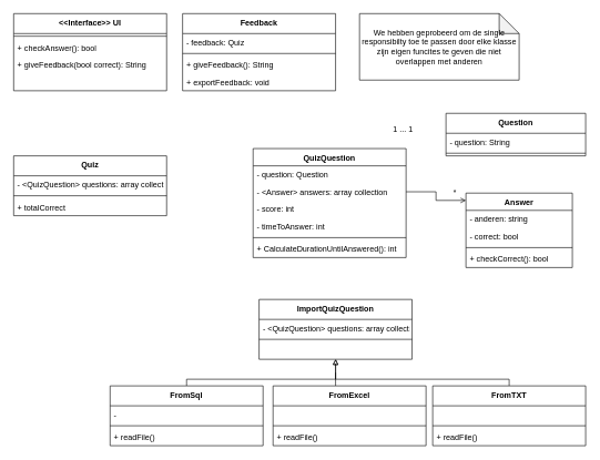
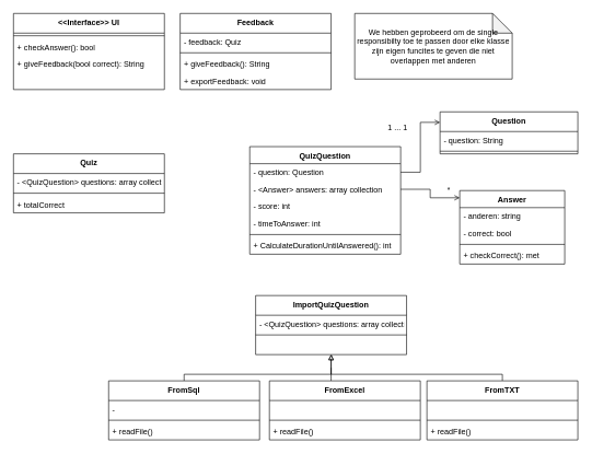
  <mxCell id="0" />
  <mxCell id="1" parent="0" />
  <mxCell id="2" value="Question" style="swimlane;fontStyle=1;align=center;verticalAlign=top;childLayout=stackLayout;horizontal=1;startSize=30;horizontalStack=0;resizeParent=1;resizeParentMax=0;resizeLast=0;collapsible=1;marginBottom=0;" parent="1" vertex="1"><mxGeometry x="670" y="170" width="210" height="64" as="geometry" /></mxCell>
  <mxCell id="3" value="- question: String" style="text;strokeColor=none;fillColor=none;align=left;verticalAlign=top;spacingLeft=4;spacingRight=4;overflow=hidden;rotatable=0;points=[[0,0.5],[1,0.5]];portConstraint=eastwest;" parent="2" vertex="1"><mxGeometry y="30" width="210" height="26" as="geometry" /></mxCell>
  <mxCell id="4" value="" style="line;strokeWidth=1;fillColor=none;align=left;verticalAlign=middle;spacingTop=-1;spacingLeft=3;spacingRight=3;rotatable=0;labelPosition=right;points=[];portConstraint=eastwest;strokeColor=inherit;" parent="2" vertex="1"><mxGeometry y="56" width="210" height="8" as="geometry" /></mxCell>
  <mxCell id="5" value="Quiz" style="swimlane;fontStyle=1;align=center;verticalAlign=top;childLayout=stackLayout;horizontal=1;startSize=30;horizontalStack=0;resizeParent=1;resizeParentMax=0;resizeLast=0;collapsible=1;marginBottom=0;" parent="1" vertex="1"><mxGeometry x="20" y="234" width="230" height="90" as="geometry" /></mxCell>
  <mxCell id="6" value="- &lt;QuizQuestion&gt; questions: array collection" style="text;strokeColor=none;fillColor=none;align=left;verticalAlign=top;spacingLeft=4;spacingRight=4;overflow=hidden;rotatable=0;points=[[0,0.5],[1,0.5]];portConstraint=eastwest;" parent="5" vertex="1"><mxGeometry y="30" width="230" height="26" as="geometry" /></mxCell>
  <mxCell id="7" value="" style="line;strokeWidth=1;fillColor=none;align=left;verticalAlign=middle;spacingTop=-1;spacingLeft=3;spacingRight=3;rotatable=0;labelPosition=right;points=[];portConstraint=eastwest;strokeColor=inherit;" parent="5" vertex="1"><mxGeometry y="56" width="230" height="8" as="geometry" /></mxCell>
  <mxCell id="8" value="+ totalCorrect" style="text;strokeColor=none;fillColor=none;align=left;verticalAlign=top;spacingLeft=4;spacingRight=4;overflow=hidden;rotatable=0;points=[[0,0.5],[1,0.5]];portConstraint=eastwest;" parent="5" vertex="1"><mxGeometry y="64" width="230" height="26" as="geometry" /></mxCell>
  <mxCell id="9" value="Answer" style="swimlane;fontStyle=1;align=center;verticalAlign=top;childLayout=stackLayout;horizontal=1;startSize=26;horizontalStack=0;resizeParent=1;resizeParentMax=0;resizeLast=0;collapsible=1;marginBottom=0;" parent="1" vertex="1"><mxGeometry x="700" y="290" width="160" height="112" as="geometry" /></mxCell>
  <mxCell id="10" value="- anderen: string" style="text;strokeColor=none;fillColor=none;align=left;verticalAlign=top;spacingLeft=4;spacingRight=4;overflow=hidden;rotatable=0;points=[[0,0.5],[1,0.5]];portConstraint=eastwest;" parent="9" vertex="1"><mxGeometry y="26" width="160" height="26" as="geometry" /></mxCell>
  <mxCell id="11" value="- correct: bool" style="text;strokeColor=none;fillColor=none;align=left;verticalAlign=top;spacingLeft=4;spacingRight=4;overflow=hidden;rotatable=0;points=[[0,0.5],[1,0.5]];portConstraint=eastwest;" parent="9" vertex="1"><mxGeometry y="52" width="160" height="26" as="geometry" /></mxCell>
  <mxCell id="12" value="" style="line;strokeWidth=1;fillColor=none;align=left;verticalAlign=middle;spacingTop=-1;spacingLeft=3;spacingRight=3;rotatable=0;labelPosition=right;points=[];portConstraint=eastwest;strokeColor=inherit;" parent="9" vertex="1"><mxGeometry y="78" width="160" height="8" as="geometry" /></mxCell>
- <mxCell id="13" value="+ checkCorrect(): bool" style="text;strokeColor=none;fillColor=none;align=left;verticalAlign=top;spacingLeft=4;spacingRight=4;overflow=hidden;rotatable=0;points=[[0,0.5],[1,0.5]];portConstraint=eastwest;" parent="9" vertex="1"><mxGeometry y="86" width="160" height="26" as="geometry" /></mxCell>
+ <mxCell id="13" value="+ checkCorrect(): met" style="text;strokeColor=none;fillColor=none;align=left;verticalAlign=top;spacingLeft=4;spacingRight=4;overflow=hidden;rotatable=0;points=[[0,0.5],[1,0.5]];portConstraint=eastwest;" parent="9" vertex="1"><mxGeometry y="86" width="160" height="26" as="geometry" /></mxCell>
  <mxCell id="14" value="QuizQuestion" style="swimlane;fontStyle=1;align=center;verticalAlign=top;childLayout=stackLayout;horizontal=1;startSize=26;horizontalStack=0;resizeParent=1;resizeParentMax=0;resizeLast=0;collapsible=1;marginBottom=0;" parent="1" vertex="1"><mxGeometry x="380" y="223" width="230" height="164" as="geometry" /></mxCell>
  <mxCell id="15" value="- question: Question" style="text;strokeColor=none;fillColor=none;align=left;verticalAlign=top;spacingLeft=4;spacingRight=4;overflow=hidden;rotatable=0;points=[[0,0.5],[1,0.5]];portConstraint=eastwest;" parent="14" vertex="1"><mxGeometry y="26" width="230" height="26" as="geometry" /></mxCell>
  <mxCell id="16" value="- &lt;Answer&gt; answers: array collection" style="text;strokeColor=none;fillColor=none;align=left;verticalAlign=top;spacingLeft=4;spacingRight=4;overflow=hidden;rotatable=0;points=[[0,0.5],[1,0.5]];portConstraint=eastwest;" parent="14" vertex="1"><mxGeometry y="52" width="230" height="26" as="geometry" /></mxCell>
  <mxCell id="17" value="- score: int" style="text;strokeColor=none;fillColor=none;align=left;verticalAlign=top;spacingLeft=4;spacingRight=4;overflow=hidden;rotatable=0;points=[[0,0.5],[1,0.5]];portConstraint=eastwest;" parent="14" vertex="1"><mxGeometry y="78" width="230" height="26" as="geometry" /></mxCell>
  <mxCell id="18" value="- timeToAnswer: int" style="text;strokeColor=none;fillColor=none;align=left;verticalAlign=top;spacingLeft=4;spacingRight=4;overflow=hidden;rotatable=0;points=[[0,0.5],[1,0.5]];portConstraint=eastwest;" parent="14" vertex="1"><mxGeometry y="104" width="230" height="26" as="geometry" /></mxCell>
  <mxCell id="19" value="" style="line;strokeWidth=1;fillColor=none;align=left;verticalAlign=middle;spacingTop=-1;spacingLeft=3;spacingRight=3;rotatable=0;labelPosition=right;points=[];portConstraint=eastwest;strokeColor=inherit;" parent="14" vertex="1"><mxGeometry y="130" width="230" height="8" as="geometry" /></mxCell>
  <mxCell id="20" value="+ CalculateDurationUntilAnswered(): int" style="text;strokeColor=none;fillColor=none;align=left;verticalAlign=top;spacingLeft=4;spacingRight=4;overflow=hidden;rotatable=0;points=[[0,0.5],[1,0.5]];portConstraint=eastwest;" parent="14" vertex="1"><mxGeometry y="138" width="230" height="26" as="geometry" /></mxCell>
+ <mxCell id="21" style="edgeStyle=orthogonalEdgeStyle;rounded=0;orthogonalLoop=1;jettySize=auto;html=1;entryX=0;entryY=0.25;entryDx=0;entryDy=0;endArrow=open;endFill=0;" parent="1" source="15" target="2" edge="1"><mxGeometry relative="1" as="geometry" /></mxCell>
  <mxCell id="22" style="edgeStyle=orthogonalEdgeStyle;rounded=0;orthogonalLoop=1;jettySize=auto;html=1;entryX=0;entryY=0.098;entryDx=0;entryDy=0;entryPerimeter=0;endArrow=open;endFill=0;" parent="1" source="16" target="9" edge="1"><mxGeometry relative="1" as="geometry" /></mxCell>
  <mxCell id="23" value="&lt;&lt;Interface&gt;&gt; UI" style="swimlane;fontStyle=1;align=center;verticalAlign=top;childLayout=stackLayout;horizontal=1;startSize=30;horizontalStack=0;resizeParent=1;resizeParentMax=0;resizeLast=0;collapsible=1;marginBottom=0;" parent="1" vertex="1"><mxGeometry x="20" y="20" width="230" height="116" as="geometry" /></mxCell>
  <mxCell id="24" value="" style="line;strokeWidth=1;fillColor=none;align=left;verticalAlign=middle;spacingTop=-1;spacingLeft=3;spacingRight=3;rotatable=0;labelPosition=right;points=[];portConstraint=eastwest;strokeColor=inherit;" parent="23" vertex="1"><mxGeometry y="30" width="230" height="8" as="geometry" /></mxCell>
  <mxCell id="25" value="+ checkAnswer(): bool" style="text;strokeColor=none;fillColor=none;align=left;verticalAlign=top;spacingLeft=4;spacingRight=4;overflow=hidden;rotatable=0;points=[[0,0.5],[1,0.5]];portConstraint=eastwest;" parent="23" vertex="1"><mxGeometry y="38" width="230" height="26" as="geometry" /></mxCell>
  <mxCell id="26" value="+ giveFeedback(bool correct): String" style="text;strokeColor=none;fillColor=none;align=left;verticalAlign=top;spacingLeft=4;spacingRight=4;overflow=hidden;rotatable=0;points=[[0,0.5],[1,0.5]];portConstraint=eastwest;" parent="23" vertex="1"><mxGeometry y="64" width="230" height="26" as="geometry" /></mxCell>
  <mxCell id="27" style="text;strokeColor=none;fillColor=none;align=left;verticalAlign=top;spacingLeft=4;spacingRight=4;overflow=hidden;rotatable=0;points=[[0,0.5],[1,0.5]];portConstraint=eastwest;" parent="23" vertex="1"><mxGeometry y="90" width="230" height="26" as="geometry" /></mxCell>
  <mxCell id="28" value="*" style="edgeLabel;html=1;align=center;verticalAlign=middle;resizable=0;points=[];" parent="1" vertex="1" connectable="0"><mxGeometry x="395" y="210" as="geometry"><mxPoint x="287" y="79" as="offset" /></mxGeometry></mxCell>
  <mxCell id="29" value="1 ... 1" style="text;html=1;align=center;verticalAlign=middle;resizable=0;points=[];autosize=1;strokeColor=none;fillColor=none;" parent="1" vertex="1"><mxGeometry x="580" y="180" width="50" height="30" as="geometry" /></mxCell>
  <mxCell id="30" value="Feedback" style="swimlane;fontStyle=1;align=center;verticalAlign=top;childLayout=stackLayout;horizontal=1;startSize=30;horizontalStack=0;resizeParent=1;resizeParentMax=0;resizeLast=0;collapsible=1;marginBottom=0;" parent="1" vertex="1"><mxGeometry x="274" y="20" width="230" height="116" as="geometry" /></mxCell>
  <mxCell id="31" value="- feedback: Quiz" style="text;strokeColor=none;fillColor=none;align=left;verticalAlign=top;spacingLeft=4;spacingRight=4;overflow=hidden;rotatable=0;points=[[0,0.5],[1,0.5]];portConstraint=eastwest;" parent="30" vertex="1"><mxGeometry y="30" width="230" height="26" as="geometry" /></mxCell>
  <mxCell id="32" value="" style="line;strokeWidth=1;fillColor=none;align=left;verticalAlign=middle;spacingTop=-1;spacingLeft=3;spacingRight=3;rotatable=0;labelPosition=right;points=[];portConstraint=eastwest;strokeColor=inherit;" parent="30" vertex="1"><mxGeometry y="56" width="230" height="8" as="geometry" /></mxCell>
  <mxCell id="33" value="+ giveFeedback(): String" style="text;strokeColor=none;fillColor=none;align=left;verticalAlign=top;spacingLeft=4;spacingRight=4;overflow=hidden;rotatable=0;points=[[0,0.5],[1,0.5]];portConstraint=eastwest;" parent="30" vertex="1"><mxGeometry y="64" width="230" height="26" as="geometry" /></mxCell>
  <mxCell id="34" value="+ exportFeedback: void" style="text;strokeColor=none;fillColor=none;align=left;verticalAlign=top;spacingLeft=4;spacingRight=4;overflow=hidden;rotatable=0;points=[[0,0.5],[1,0.5]];portConstraint=eastwest;" parent="30" vertex="1"><mxGeometry y="90" width="230" height="26" as="geometry" /></mxCell>
  <mxCell id="35" value="ImportQuizQuestion" style="swimlane;fontStyle=1;align=center;verticalAlign=top;childLayout=stackLayout;horizontal=1;startSize=30;horizontalStack=0;resizeParent=1;resizeParentMax=0;resizeLast=0;collapsible=1;marginBottom=0;" parent="1" vertex="1"><mxGeometry x="389" y="450" width="230" height="90" as="geometry" /></mxCell>
  <mxCell id="36" value="- &lt;QuizQuestion&gt; questions: array collection" style="text;strokeColor=none;fillColor=none;align=left;verticalAlign=top;spacingLeft=4;spacingRight=4;overflow=hidden;rotatable=0;points=[[0,0.5],[1,0.5]];portConstraint=eastwest;" parent="35" vertex="1"><mxGeometry y="30" width="230" height="26" as="geometry" /></mxCell>
  <mxCell id="37" value="" style="line;strokeWidth=1;fillColor=none;align=left;verticalAlign=middle;spacingTop=-1;spacingLeft=3;spacingRight=3;rotatable=0;labelPosition=right;points=[];portConstraint=eastwest;strokeColor=inherit;" parent="35" vertex="1"><mxGeometry y="56" width="230" height="8" as="geometry" /></mxCell>
  <mxCell id="38" value=" " style="text;strokeColor=none;fillColor=none;align=left;verticalAlign=top;spacingLeft=4;spacingRight=4;overflow=hidden;rotatable=0;points=[[0,0.5],[1,0.5]];portConstraint=eastwest;" parent="35" vertex="1"><mxGeometry y="64" width="230" height="26" as="geometry" /></mxCell>
  <mxCell id="39" style="edgeStyle=orthogonalEdgeStyle;rounded=0;orthogonalLoop=1;jettySize=auto;html=1;startArrow=none;startFill=0;endArrow=none;endFill=0;" parent="1" source="40" edge="1"><mxGeometry relative="1" as="geometry"><mxPoint x="504" y="560" as="targetPoint" /><Array as="points"><mxPoint x="280" y="570" /><mxPoint x="504" y="570" /></Array></mxGeometry></mxCell>
  <mxCell id="40" value="FromSql" style="swimlane;fontStyle=1;align=center;verticalAlign=top;childLayout=stackLayout;horizontal=1;startSize=30;horizontalStack=0;resizeParent=1;resizeParentMax=0;resizeLast=0;collapsible=1;marginBottom=0;" parent="1" vertex="1"><mxGeometry x="165" y="580" width="230" height="90" as="geometry" /></mxCell>
  <mxCell id="41" value="- " style="text;strokeColor=none;fillColor=none;align=left;verticalAlign=top;spacingLeft=4;spacingRight=4;overflow=hidden;rotatable=0;points=[[0,0.5],[1,0.5]];portConstraint=eastwest;" parent="40" vertex="1"><mxGeometry y="30" width="230" height="26" as="geometry" /></mxCell>
  <mxCell id="42" value="" style="line;strokeWidth=1;fillColor=none;align=left;verticalAlign=middle;spacingTop=-1;spacingLeft=3;spacingRight=3;rotatable=0;labelPosition=right;points=[];portConstraint=eastwest;strokeColor=inherit;" parent="40" vertex="1"><mxGeometry y="56" width="230" height="8" as="geometry" /></mxCell>
  <mxCell id="43" value="+ readFile()" style="text;strokeColor=none;fillColor=none;align=left;verticalAlign=top;spacingLeft=4;spacingRight=4;overflow=hidden;rotatable=0;points=[[0,0.5],[1,0.5]];portConstraint=eastwest;" parent="40" vertex="1"><mxGeometry y="64" width="230" height="26" as="geometry" /></mxCell>
  <mxCell id="44" style="edgeStyle=orthogonalEdgeStyle;rounded=0;orthogonalLoop=1;jettySize=auto;html=1;entryX=0.5;entryY=1;entryDx=0;entryDy=0;entryPerimeter=0;startArrow=none;startFill=0;endArrow=block;endFill=0;" parent="1" source="45" target="38" edge="1"><mxGeometry relative="1" as="geometry"><Array as="points"><mxPoint x="504" y="580" /><mxPoint x="504" y="580" /></Array></mxGeometry></mxCell>
  <mxCell id="45" value="FromExcel" style="swimlane;fontStyle=1;align=center;verticalAlign=top;childLayout=stackLayout;horizontal=1;startSize=30;horizontalStack=0;resizeParent=1;resizeParentMax=0;resizeLast=0;collapsible=1;marginBottom=0;" parent="1" vertex="1"><mxGeometry x="410" y="580" width="230" height="90" as="geometry" /></mxCell>
  <mxCell id="46" value=" " style="text;strokeColor=none;fillColor=none;align=left;verticalAlign=top;spacingLeft=4;spacingRight=4;overflow=hidden;rotatable=0;points=[[0,0.5],[1,0.5]];portConstraint=eastwest;" parent="45" vertex="1"><mxGeometry y="30" width="230" height="26" as="geometry" /></mxCell>
  <mxCell id="47" value="" style="line;strokeWidth=1;fillColor=none;align=left;verticalAlign=middle;spacingTop=-1;spacingLeft=3;spacingRight=3;rotatable=0;labelPosition=right;points=[];portConstraint=eastwest;strokeColor=inherit;" parent="45" vertex="1"><mxGeometry y="56" width="230" height="8" as="geometry" /></mxCell>
  <mxCell id="48" value="+ readFile()" style="text;strokeColor=none;fillColor=none;align=left;verticalAlign=top;spacingLeft=4;spacingRight=4;overflow=hidden;rotatable=0;points=[[0,0.5],[1,0.5]];portConstraint=eastwest;" parent="45" vertex="1"><mxGeometry y="64" width="230" height="26" as="geometry" /></mxCell>
  <mxCell id="49" style="edgeStyle=orthogonalEdgeStyle;rounded=0;orthogonalLoop=1;jettySize=auto;html=1;entryX=0.501;entryY=0.992;entryDx=0;entryDy=0;entryPerimeter=0;startArrow=none;startFill=0;endArrow=block;endFill=0;" parent="1" source="50" target="38" edge="1"><mxGeometry relative="1" as="geometry"><Array as="points"><mxPoint x="765" y="570" /><mxPoint x="504" y="570" /><mxPoint x="504" y="547" /></Array></mxGeometry></mxCell>
  <mxCell id="50" value="FromTXT" style="swimlane;fontStyle=1;align=center;verticalAlign=top;childLayout=stackLayout;horizontal=1;startSize=30;horizontalStack=0;resizeParent=1;resizeParentMax=0;resizeLast=0;collapsible=1;marginBottom=0;" parent="1" vertex="1"><mxGeometry x="650" y="580" width="230" height="90" as="geometry" /></mxCell>
  <mxCell id="51" value=" " style="text;strokeColor=none;fillColor=none;align=left;verticalAlign=top;spacingLeft=4;spacingRight=4;overflow=hidden;rotatable=0;points=[[0,0.5],[1,0.5]];portConstraint=eastwest;" parent="50" vertex="1"><mxGeometry y="30" width="230" height="26" as="geometry" /></mxCell>
  <mxCell id="52" value="" style="line;strokeWidth=1;fillColor=none;align=left;verticalAlign=middle;spacingTop=-1;spacingLeft=3;spacingRight=3;rotatable=0;labelPosition=right;points=[];portConstraint=eastwest;strokeColor=inherit;" parent="50" vertex="1"><mxGeometry y="56" width="230" height="8" as="geometry" /></mxCell>
  <mxCell id="53" value="+ readFile()" style="text;strokeColor=none;fillColor=none;align=left;verticalAlign=top;spacingLeft=4;spacingRight=4;overflow=hidden;rotatable=0;points=[[0,0.5],[1,0.5]];portConstraint=eastwest;" parent="50" vertex="1"><mxGeometry y="64" width="230" height="26" as="geometry" /></mxCell>
  <mxCell id="54" value="We hebben geprobeerd om de single responsibilty toe te passen door elke klasse zijn eigen funcites te geven die niet overlappen met anderen" style="shape=note;whiteSpace=wrap;html=1;backgroundOutline=1;darkOpacity=0.05;" parent="1" vertex="1"><mxGeometry x="540" y="20" width="240" height="100" as="geometry" /></mxCell>
